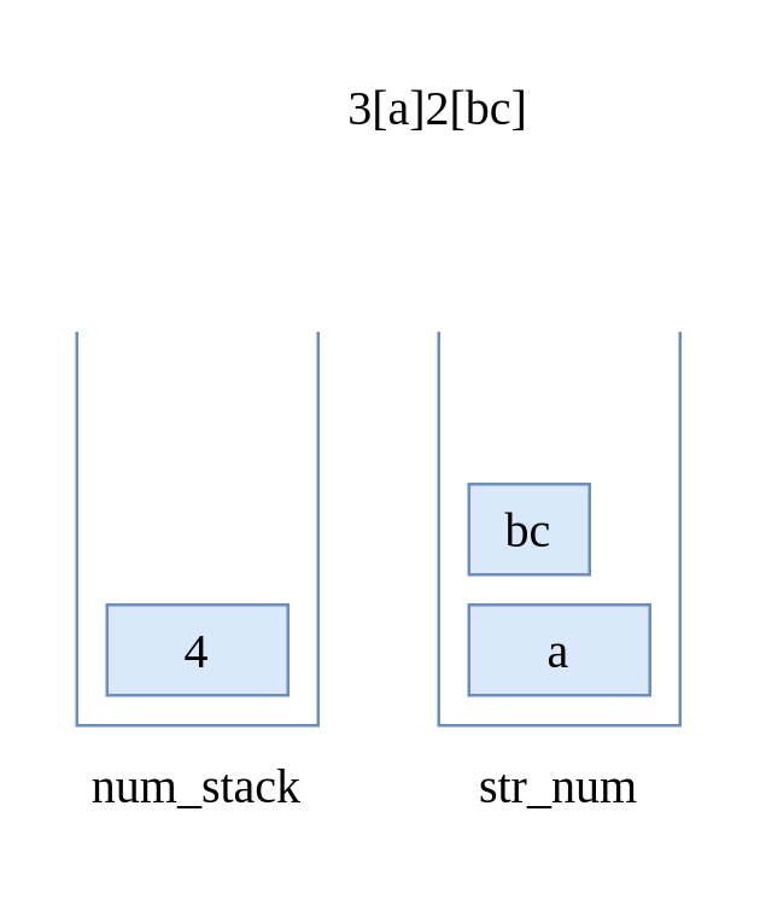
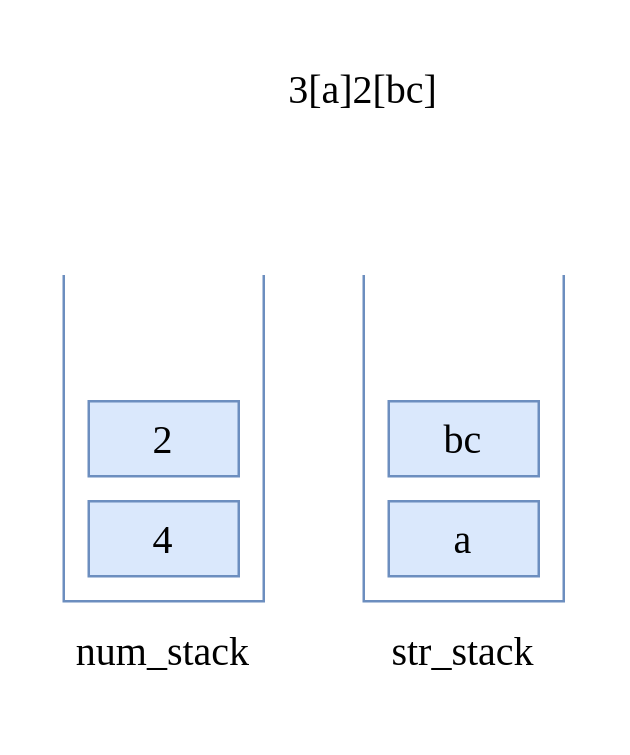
  <mxCell id="0" />
  <mxCell id="1" parent="0" />
  <mxCell id="2" value="" style="shape=partialRectangle;whiteSpace=wrap;html=1;bottom=1;right=1;left=1;top=0;fillColor=none;routingCenterX=-0.5;rounded=1;shadow=0;strokeColor=#6c8ebf;strokeWidth=1;fontFamily=Ubuntu;fontSize=16;fontStyle=0;" vertex="1" parent="1"><mxGeometry x="25" y="110" width="80" height="130" as="geometry" /></mxCell>
  <mxCell id="3" value="" style="shape=partialRectangle;whiteSpace=wrap;html=1;bottom=1;right=1;left=1;top=0;fillColor=none;routingCenterX=-0.5;rounded=1;shadow=0;strokeColor=#6c8ebf;strokeWidth=1;fontFamily=Ubuntu;fontSize=16;fontStyle=0;" vertex="1" parent="1"><mxGeometry x="145" y="110" width="80" height="130" as="geometry" /></mxCell>
  <mxCell id="4" value="4" style="rounded=0;whiteSpace=wrap;html=1;shadow=0;strokeColor=#6c8ebf;strokeWidth=1;fontFamily=Ubuntu;fontSize=16;fontStyle=0;fillColor=#dae8fc;" vertex="1" parent="1"><mxGeometry x="35" y="200" width="60" height="30" as="geometry" /></mxCell>
  <mxCell id="5" value="a" style="rounded=0;whiteSpace=wrap;html=1;shadow=0;strokeColor=#6c8ebf;strokeWidth=1;fontFamily=Ubuntu;fontSize=16;fontStyle=0;fillColor=#dae8fc;" vertex="1" parent="1"><mxGeometry x="155" y="200" width="60" height="30" as="geometry" /></mxCell>
  <mxCell id="6" value="3[a]2[bc]" style="text;html=1;align=center;verticalAlign=middle;whiteSpace=wrap;rounded=0;fontFamily=Ubuntu;fontSize=16;fontStyle=0;" vertex="1" parent="1"><mxGeometry x="115" y="20" width="60" height="30" as="geometry" /></mxCell>
- <mxCell id="7" value="bc" style="rounded=0;whiteSpace=wrap;html=1;shadow=0;strokeColor=#6c8ebf;strokeWidth=1;fontFamily=Ubuntu;fontSize=16;fontStyle=0;fillColor=#dae8fc;" vertex="1" parent="1"><mxGeometry x="155" y="160" width="40" height="30" as="geometry" /></mxCell>
+ <mxCell id="7" value="bc" style="rounded=0;whiteSpace=wrap;html=1;shadow=0;strokeColor=#6c8ebf;strokeWidth=1;fontFamily=Ubuntu;fontSize=16;fontStyle=0;fillColor=#dae8fc;" vertex="1" parent="1"><mxGeometry x="155" y="160" width="60" height="30" as="geometry" /></mxCell>
+ <mxCell id="8" value="2" style="rounded=0;whiteSpace=wrap;html=1;shadow=0;strokeColor=#6c8ebf;strokeWidth=1;fontFamily=Ubuntu;fontSize=16;fontStyle=0;fillColor=#dae8fc;" vertex="1" parent="1"><mxGeometry x="35" y="160" width="60" height="30" as="geometry" /></mxCell>
  <mxCell id="9" value="num_stack" style="text;html=1;align=center;verticalAlign=middle;whiteSpace=wrap;rounded=0;fontFamily=Ubuntu;fontSize=16;fontStyle=0;" vertex="1" parent="1"><mxGeometry x="20" y="240" width="90" height="40" as="geometry" /></mxCell>
- <mxCell id="10" value="str_num" style="text;html=1;align=center;verticalAlign=middle;whiteSpace=wrap;rounded=0;fontFamily=Ubuntu;fontSize=16;fontStyle=0;" vertex="1" parent="1"><mxGeometry x="140" y="240" width="90" height="40" as="geometry" /></mxCell>
+ <mxCell id="10" value="str_stack" style="text;html=1;align=center;verticalAlign=middle;whiteSpace=wrap;rounded=0;fontFamily=Ubuntu;fontSize=16;fontStyle=0;" vertex="1" parent="1"><mxGeometry x="140" y="240" width="90" height="40" as="geometry" /></mxCell>
